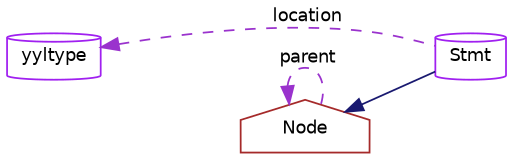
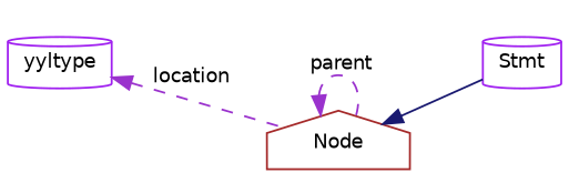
  digraph {
    rankdir=LR
    node [color=purple fillcolor=white fontname=Helvetica fontsize=10 shape=cylinder style=filled]
    edge [color=darkorchid3 dir=back fontname=Helvetica fontsize=10 labelfontname=Helvetica labelfontsize=10 style=dashed]
    n1 [height=0.2 label=Stmt width=0.4]
    n2 [color=brown height=0.2 label="Node" shape=house width=0.4]
    n3 [height=0.2 label=yyltype width=0.4]
    n2 -> n1 [color=midnightblue style=solid]
    n2 -> n2 [label=" parent"]
-   n3 -> n1 [label=" location"]
+   n3 -> n2 [label=" location"]
  }
